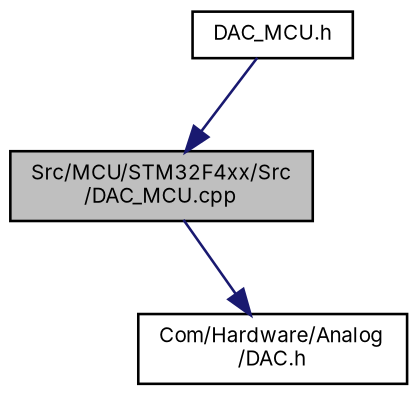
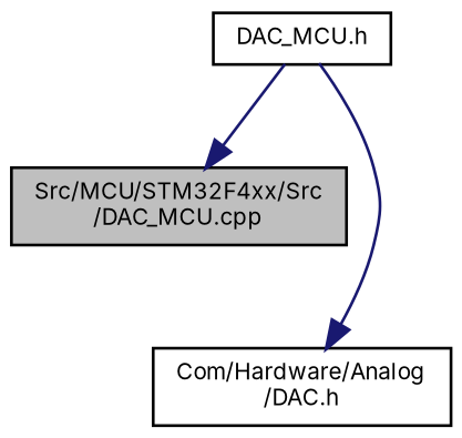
  digraph {
    fontname=Inter
    node [color=black fillcolor=white fontname=Inter fontsize=8 shape=record style=filled]
    edge [color=midnightblue fontname=Inter fontsize=8 labelfontname=Sans labelfontsize=8 style=solid]
    n1 [fillcolor=grey75 fontcolor=black height=0.2 label="Src/MCU/STM32F4xx/Src\l/DAC_MCU.cpp" width=0.4]
    n2 [height=0.2 label="DAC_MCU.h" width=0.4]
    n3 [height=0.2 label="Com/Hardware/Analog\l/DAC.h" width=0.4]
    n2 -> n1
-   n1 -> n3
+   n2 -> n3
  }
